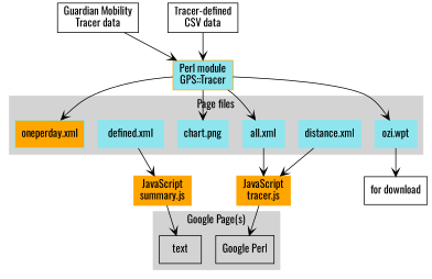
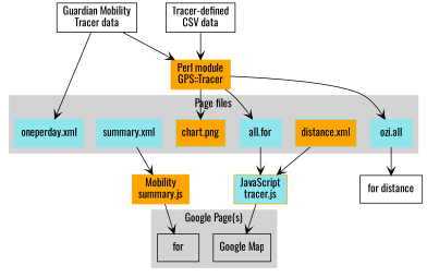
  digraph {
    fontname=Oswald
    rankdir=TB
    node [fontname=Oswald shape=box color=cadetblue2 style=filled]
    edge [arrowhead=open fontname=Oswald]
    n1 [label="Guardian Mobility\nTracer data" color="" style=""]
    n2 [label="Tracer-defined\nCSV data" color="" style=""]
-   n3 [label="defined.xml"]
-   n4 [label="all.xml"]
-   n5 [label="distance.xml"]
-   n6 [label="oneperday.xml" fillcolor=orange]
-   n7 [label="chart.png"]
-   n8 [label="ozi.wpt"]
-   n9 [label=text color="" style=""]
-   n10 [label="Google Perl" color="" style=""]
-   n11 [color=orange label="Perl module\nGPS::Tracer" fillcolor=cadetblue2]
-   n12 [color=orange label="JavaScript\nsummary.js"]
-   n13 [color=orange label="JavaScript\ntracer.js"]
-   n14 [label="for download" color="" style=""]
+   n3 [label="summary.xml"]
+   n4 [label="all.for"]
+   n5 [label="distance.xml" fillcolor=orange]
+   n6 [label="oneperday.xml"]
+   n7 [label="chart.png" fillcolor=orange]
+   n8 [label="ozi.all"]
+   n9 [label=for color="" style=""]
+   n10 [label="Google Map" color="" style=""]
+   n11 [color=orange label="Perl module\nGPS::Tracer"]
+   n12 [color=orange label="Mobility\nsummary.js"]
+   n13 [color=orange label="JavaScript\ntracer.js" fillcolor=cadetblue2]
+   n14 [label="for distance" color="" style=""]
    subgraph sub_1 {
      rank=same
      n1
      n2
    }
    subgraph cluster_2 {
      color=lightgrey
      label="Page files"
      style=filled
      n3
      n4
      n5
      n6
      n7
      n8
    }
    subgraph cluster_3 {
      color=lightgrey
      label="Google Page(s)"
      style=filled
      n9
      n10
    }
    n1 -> n11
    n2 -> n11
    n3 -> n12
    n4 -> n13
    n5 -> n13
    n8 -> n14
    n11 -> n4
-   n11 -> n6
+   n1 -> n6
    n11 -> n7
    n11 -> n8
    n12 -> n9
    n13 -> n10
  }
